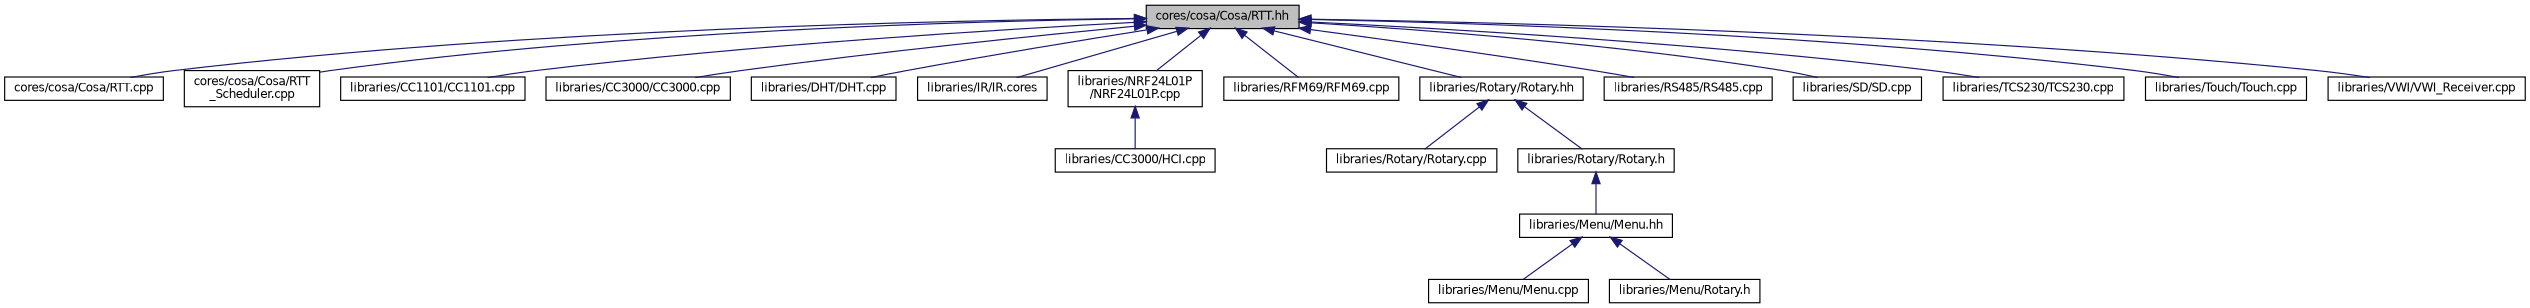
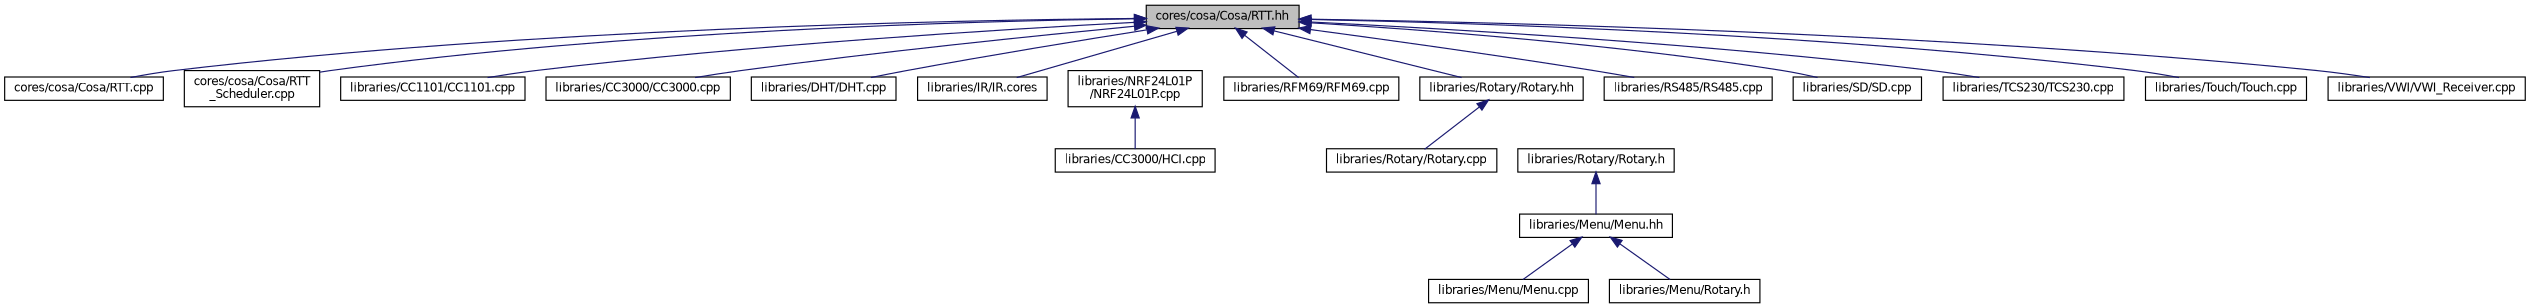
  digraph {
    node [color=black fillcolor=white fontname=Helvetica fontsize=10 shape=record style=filled]
    edge [color=midnightblue dir=back fontname=Helvetica fontsize=10 labelfontname=Helvetica labelfontsize=10 style=solid]
    n1 [fillcolor=grey75 fontcolor=black height=0.2 label="cores/cosa/Cosa/RTT.hh" width=0.4]
    n2 [height=0.2 label="cores/cosa/Cosa/RTT.cpp" width=0.4]
    n3 [height=0.2 label="cores/cosa/Cosa/RTT\l_Scheduler.cpp" width=0.4]
    n4 [height=0.2 label="libraries/CC1101/CC1101.cpp" width=0.4]
    n5 [height=0.2 label="libraries/CC3000/CC3000.cpp" width=0.4]
    n6 [height=0.2 label="libraries/DHT/DHT.cpp" width=0.4]
    n7 [height=0.2 label="libraries/IR/IR.cores" width=0.4]
    n8 [height=0.2 label="libraries/NRF24L01P\l/NRF24L01P.cpp" width=0.4]
    n9 [height=0.2 label="libraries/RFM69/RFM69.cpp" width=0.4]
    n10 [height=0.2 label="libraries/Rotary/Rotary.hh" width=0.4]
    n11 [height=0.2 label="libraries/RS485/RS485.cpp" width=0.4]
    n12 [height=0.2 label="libraries/SD/SD.cpp" width=0.4]
    n13 [height=0.2 label="libraries/TCS230/TCS230.cpp" width=0.4]
    n14 [height=0.2 label="libraries/Touch/Touch.cpp" width=0.4]
    n15 [height=0.2 label="libraries/VWI/VWI_Receiver.cpp" width=0.4]
    n16 [height=0.2 label="libraries/CC3000/HCI.cpp" width=0.4]
    n17 [height=0.2 label="libraries/Rotary/Rotary.cpp" width=0.4]
    n18 [height=0.2 label="libraries/Rotary/Rotary.h" width=0.4]
    n19 [height=0.2 label="libraries/Menu/Menu.hh" width=0.4]
    n20 [height=0.2 label="libraries/Menu/Menu.cpp" width=0.4]
    n21 [height=0.2 label="libraries/Menu/Rotary.h" width=0.4]
    n1 -> n2
    n1 -> n3
    n1 -> n4
    n1 -> n5
    n1 -> n6
    n1 -> n7
-   n1 -> n8
    n1 -> n9
    n1 -> n10
    n1 -> n11
    n1 -> n12
    n1 -> n13
    n1 -> n14
    n1 -> n15
    n8 -> n16
    n10 -> n17
-   n10 -> n18
    n18 -> n19
    n19 -> n20
    n19 -> n21
  }
